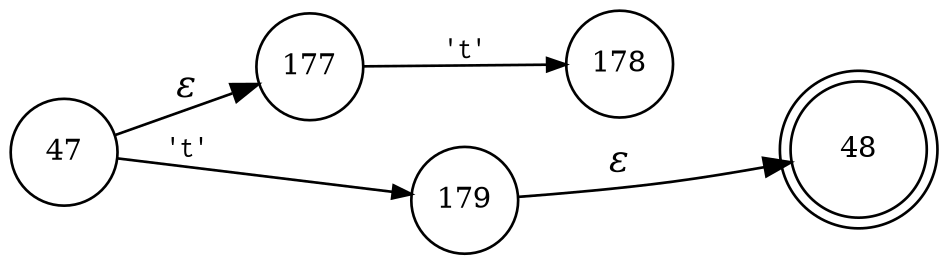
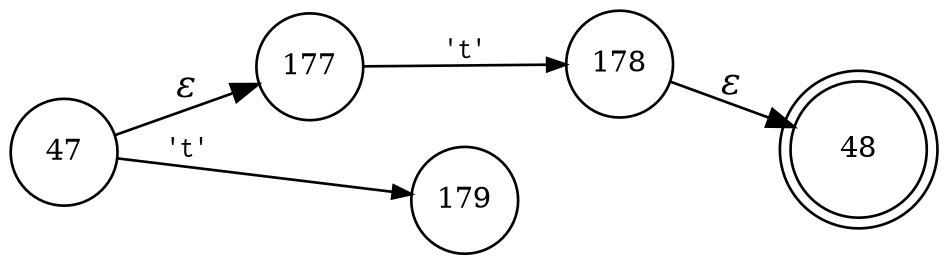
  digraph {
    rankdir=LR
    node [fixedsize=true fontsize=11 shape=circle peripheries=1]
    edge [fontname=Courier]
    n1 [label=48 shape=doublecircle width=.6 peripheries=""]
    n2 [label=177 width=.55]
    n3 [label=178 width=.55]
    n4 [label=179 width=.55]
    n5 [label=47 width=.55]
    n2 -> n3 [arrowhead=normal arrowsize=.7 fontsize=11 label="'t'"]
-   n4 -> n1 [fontname="Times-Italic" label="&epsilon;"]
+   n3 -> n1 [fontname="Times-Italic" label="&epsilon;"]
    n5 -> n2 [fontname="Times-Italic" label="&epsilon;"]
    n5 -> n4 [arrowhead=normal arrowsize=.7 fontsize=11 label="'t'"]
  }
